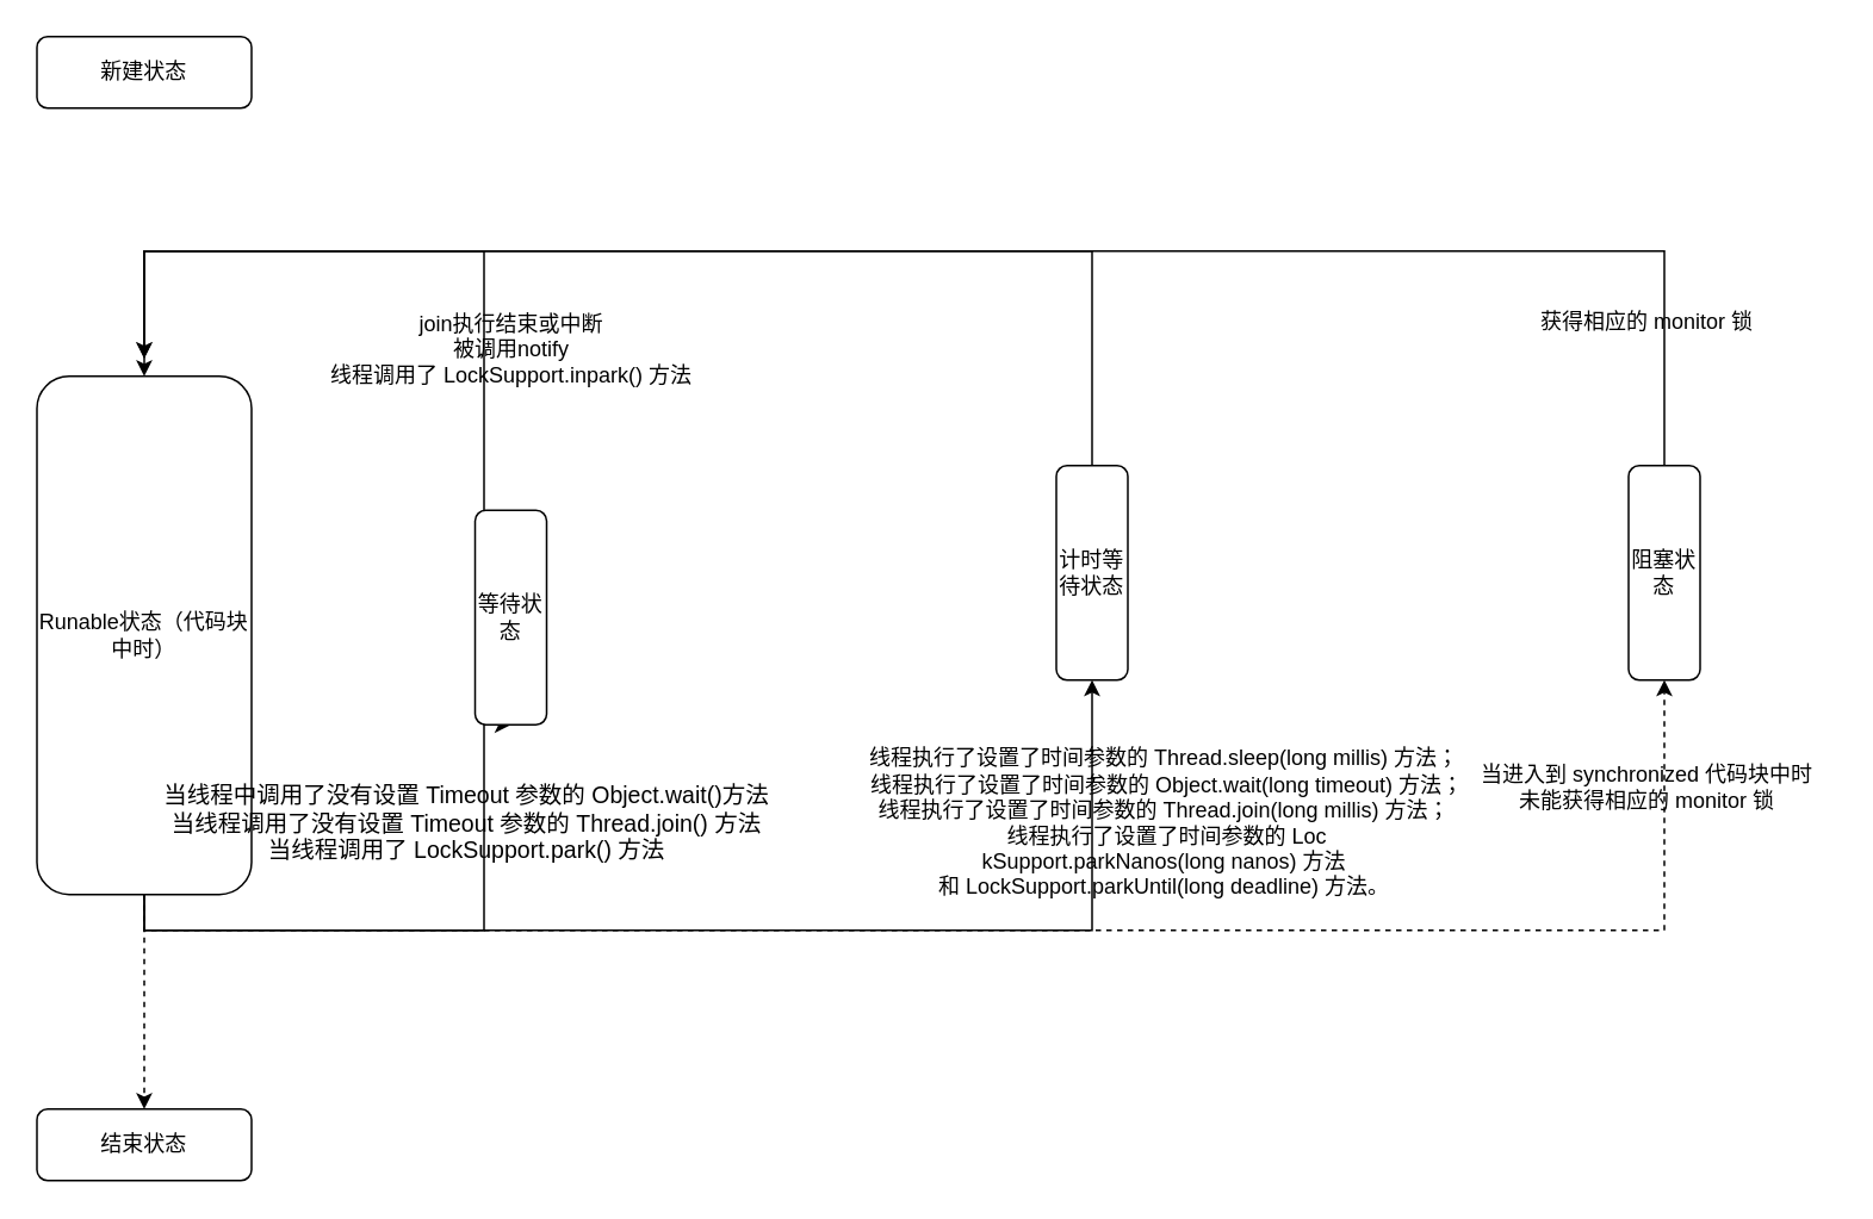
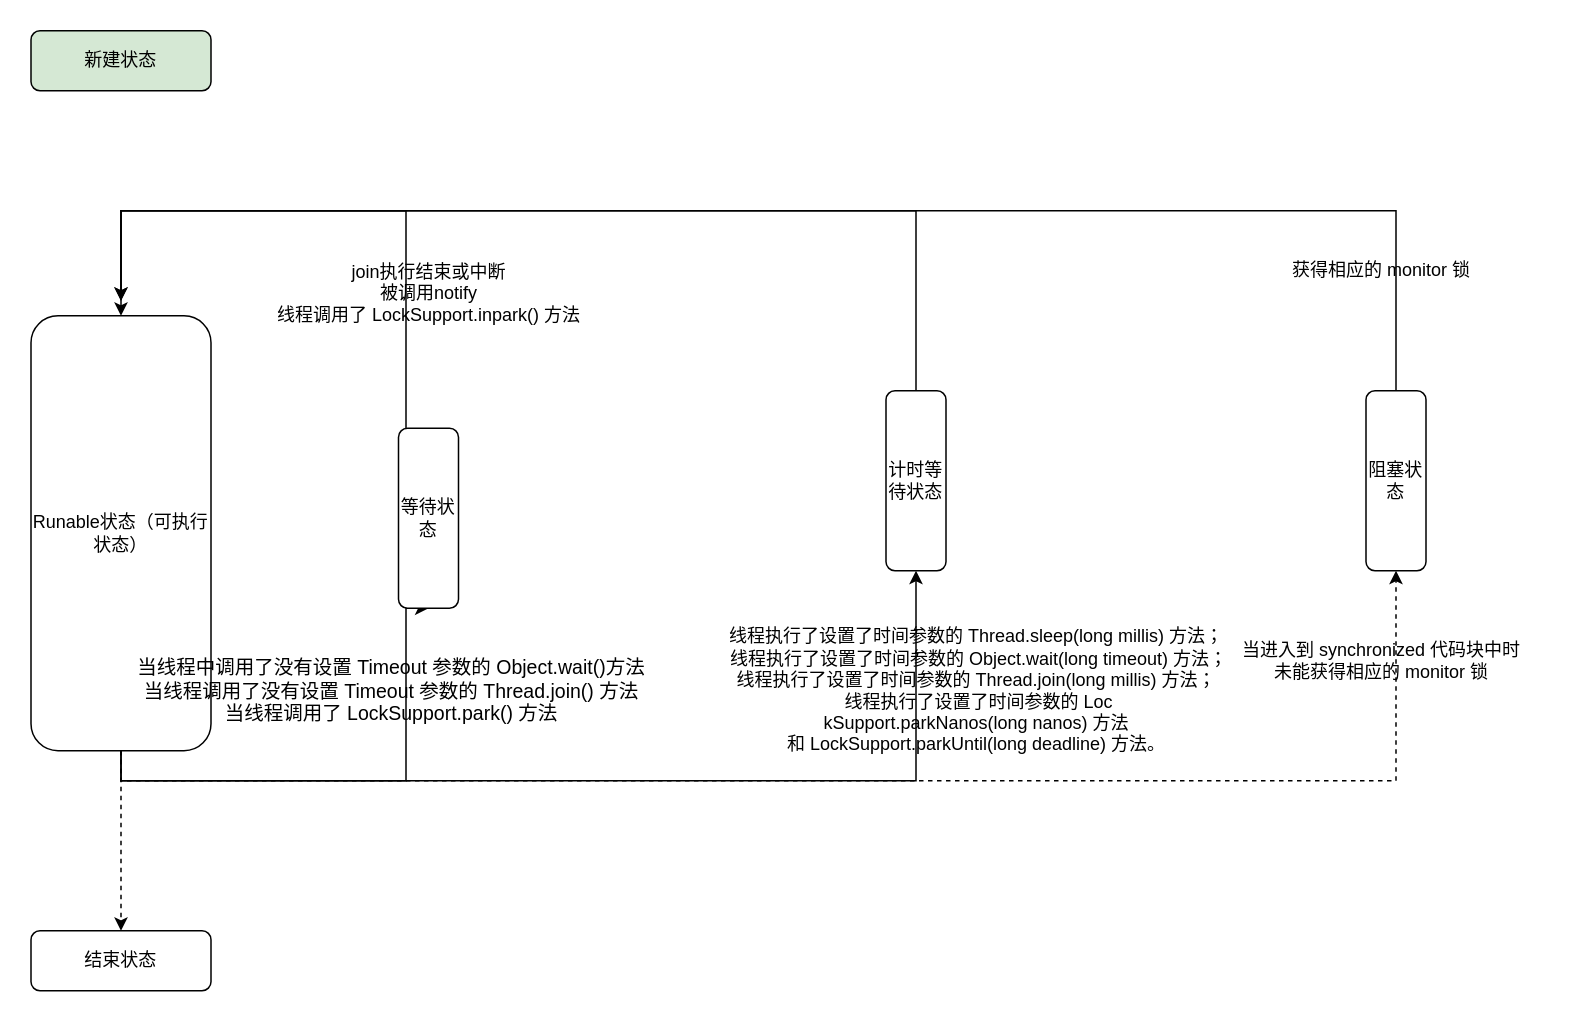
  <mxCell id="0" />
  <mxCell id="1" parent="0" />
- <mxCell id="2" value="新建状态" style="rounded=1;whiteSpace=wrap;html=1;fontSize=12;glass=0;strokeWidth=1;shadow=0;" parent="1" vertex="1"><mxGeometry x="20" y="20" width="120" height="40" as="geometry" /></mxCell>
+ <mxCell id="2" value="新建状态" style="rounded=1;whiteSpace=wrap;html=1;fontSize=12;glass=0;strokeWidth=1;shadow=0;fillColor=#d5e8d4;" parent="1" vertex="1"><mxGeometry x="20" y="20" width="120" height="40" as="geometry" /></mxCell>
  <mxCell id="3" value="结束状态" style="rounded=1;whiteSpace=wrap;html=1;fontSize=12;glass=0;strokeWidth=1;shadow=0;" parent="1" vertex="1"><mxGeometry x="20" y="620" width="120" height="40" as="geometry" /></mxCell>
  <mxCell id="4" style="edgeStyle=orthogonalEdgeStyle;rounded=0;orthogonalLoop=1;jettySize=auto;html=1;dashed=1;" edge="1" parent="1" source="8" target="3"><mxGeometry relative="1" as="geometry" /></mxCell>
  <mxCell id="5" style="edgeStyle=orthogonalEdgeStyle;rounded=0;orthogonalLoop=1;jettySize=auto;html=1;entryX=1;entryY=0.5;entryDx=0;entryDy=0;" edge="1" parent="1" source="8" target="14"><mxGeometry relative="1" as="geometry"><mxPoint x="210" y="205" as="targetPoint" /><Array as="points"><mxPoint x="80" y="520" /><mxPoint x="270" y="520" /></Array></mxGeometry></mxCell>
  <mxCell id="6" style="edgeStyle=orthogonalEdgeStyle;rounded=0;orthogonalLoop=1;jettySize=auto;html=1;entryX=1;entryY=0.5;entryDx=0;entryDy=0;" edge="1" parent="1" source="8" target="12"><mxGeometry relative="1" as="geometry"><Array as="points"><mxPoint x="80" y="520" /><mxPoint x="610" y="520" /></Array></mxGeometry></mxCell>
  <mxCell id="7" style="edgeStyle=orthogonalEdgeStyle;rounded=0;orthogonalLoop=1;jettySize=auto;html=1;entryX=1;entryY=0.5;entryDx=0;entryDy=0;dashed=1;" edge="1" parent="1" source="8" target="10"><mxGeometry relative="1" as="geometry"><Array as="points"><mxPoint x="80" y="520" /><mxPoint x="930" y="520" /></Array></mxGeometry></mxCell>
- <mxCell id="8" value="Runable状态（代码块中时）" style="rounded=1;whiteSpace=wrap;html=1;fontSize=12;glass=0;strokeWidth=1;shadow=0;" vertex="1" parent="1"><mxGeometry x="20" y="210" width="120" height="290" as="geometry" /></mxCell>
+ <mxCell id="8" value="Runable状态（可执行状态）" style="rounded=1;whiteSpace=wrap;html=1;fontSize=12;glass=0;strokeWidth=1;shadow=0;" vertex="1" parent="1"><mxGeometry x="20" y="210" width="120" height="290" as="geometry" /></mxCell>
  <mxCell id="9" style="edgeStyle=orthogonalEdgeStyle;rounded=0;orthogonalLoop=1;jettySize=auto;html=1;" edge="1" parent="1" source="10"><mxGeometry relative="1" as="geometry"><mxPoint x="80" y="210" as="targetPoint" /><Array as="points"><mxPoint x="930" y="140" /><mxPoint x="80" y="140" /></Array></mxGeometry></mxCell>
  <mxCell id="10" value="阻塞状态" style="rounded=1;whiteSpace=wrap;html=1;direction=south;" vertex="1" parent="1"><mxGeometry x="910" y="260" width="40" height="120" as="geometry" /></mxCell>
  <mxCell id="11" style="edgeStyle=orthogonalEdgeStyle;rounded=0;orthogonalLoop=1;jettySize=auto;html=1;" edge="1" parent="1" source="12"><mxGeometry relative="1" as="geometry"><mxPoint x="80" y="200" as="targetPoint" /><Array as="points"><mxPoint x="610" y="140" /><mxPoint x="80" y="140" /></Array></mxGeometry></mxCell>
  <mxCell id="12" value="计时等待状态" style="rounded=1;whiteSpace=wrap;html=1;direction=south;" vertex="1" parent="1"><mxGeometry x="590" y="260" width="40" height="120" as="geometry" /></mxCell>
  <mxCell id="13" style="edgeStyle=orthogonalEdgeStyle;rounded=0;orthogonalLoop=1;jettySize=auto;html=1;" edge="1" parent="1" source="14"><mxGeometry relative="1" as="geometry"><mxPoint x="80" y="200" as="targetPoint" /><Array as="points"><mxPoint x="270" y="140" /><mxPoint x="80" y="140" /></Array></mxGeometry></mxCell>
  <mxCell id="14" value="等待状态" style="rounded=1;whiteSpace=wrap;html=1;fontSize=12;glass=0;strokeWidth=1;shadow=0;direction=south;" parent="1" vertex="1"><mxGeometry x="265" y="285" width="40" height="120" as="geometry" /></mxCell>
  <mxCell id="15" value="当进入到 synchronized 代码块中时&lt;br&gt;未能获得相应的 monitor 锁" style="text;html=1;align=center;verticalAlign=middle;resizable=0;points=[];autosize=1;strokeColor=none;fillColor=none;rotation=0;rounded=0;" vertex="1" parent="1"><mxGeometry x="815" y="420" width="210" height="40" as="geometry" /></mxCell>
  <mxCell id="16" value="获得相应的 monitor 锁" style="text;html=1;align=center;verticalAlign=middle;resizable=0;points=[];autosize=1;strokeColor=none;fillColor=none;rotation=0;rounded=0;" vertex="1" parent="1"><mxGeometry x="850" y="165" width="140" height="30" as="geometry" /></mxCell>
  <mxCell id="17" value="当线程中调用了没有设置 Timeout 参数的 Object.wait()方法 &lt;br style=&quot;font-size: 13px;&quot;&gt;当线程调用了没有设置 Timeout 参数的 Thread.join() 方法 &lt;br style=&quot;font-size: 13px;&quot;&gt;当线程调用了 LockSupport.park() 方法" style="text;html=1;align=center;verticalAlign=middle;resizable=0;points=[];autosize=1;strokeColor=none;fillColor=none;fontSize=13;" vertex="1" parent="1"><mxGeometry x="80" y="430" width="360" height="60" as="geometry" /></mxCell>
  <mxCell id="18" value="join执行结束或中断&lt;br&gt;被调用notify&lt;br&gt;线程调用了 LockSupport.inpark() 方法" style="text;html=1;align=center;verticalAlign=middle;resizable=0;points=[];autosize=1;strokeColor=none;fillColor=none;" vertex="1" parent="1"><mxGeometry x="170" y="165" width="230" height="60" as="geometry" /></mxCell>
  <mxCell id="19" value="线程执行了设置了时间参数的 Thread.sleep(long millis) 方法；&lt;br&gt;&amp;nbsp;线程执行了设置了时间参数的 Object.wait(long timeout) 方法； &lt;br&gt;线程执行了设置了时间参数的 Thread.join(long millis) 方法；&lt;br&gt;&amp;nbsp;线程执行了设置了时间参数的 Loc&lt;br&gt;kSupport.parkNanos(long nanos) 方法&lt;br&gt;和 LockSupport.parkUntil(long deadline) 方法。&lt;br&gt;" style="text;html=1;align=center;verticalAlign=middle;resizable=0;points=[];autosize=1;strokeColor=none;fillColor=none;" vertex="1" parent="1"><mxGeometry x="470" y="410" width="360" height="100" as="geometry" /></mxCell>
